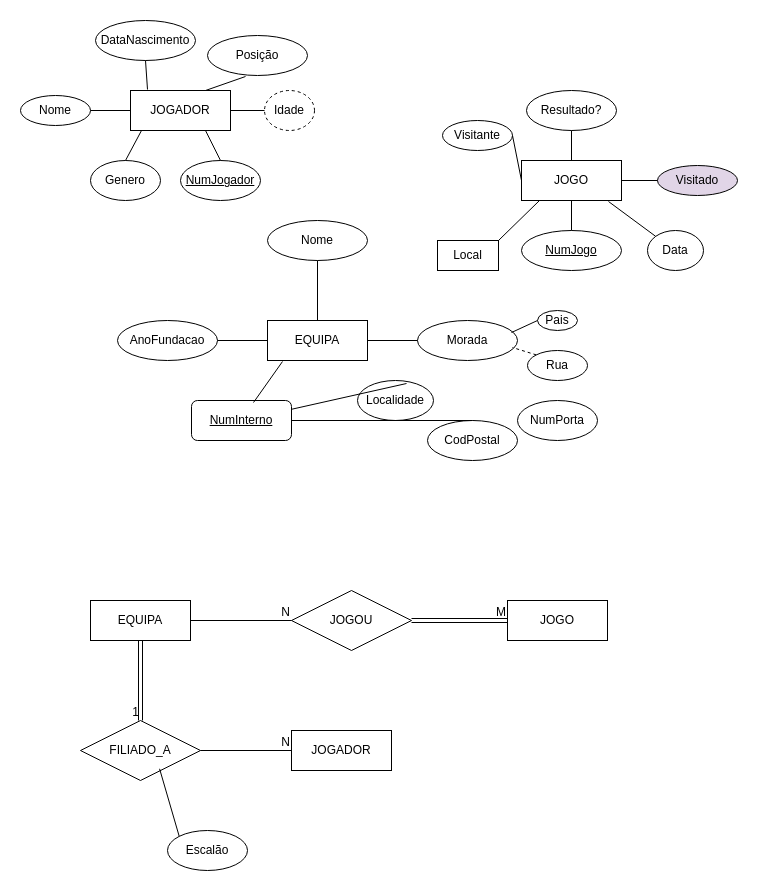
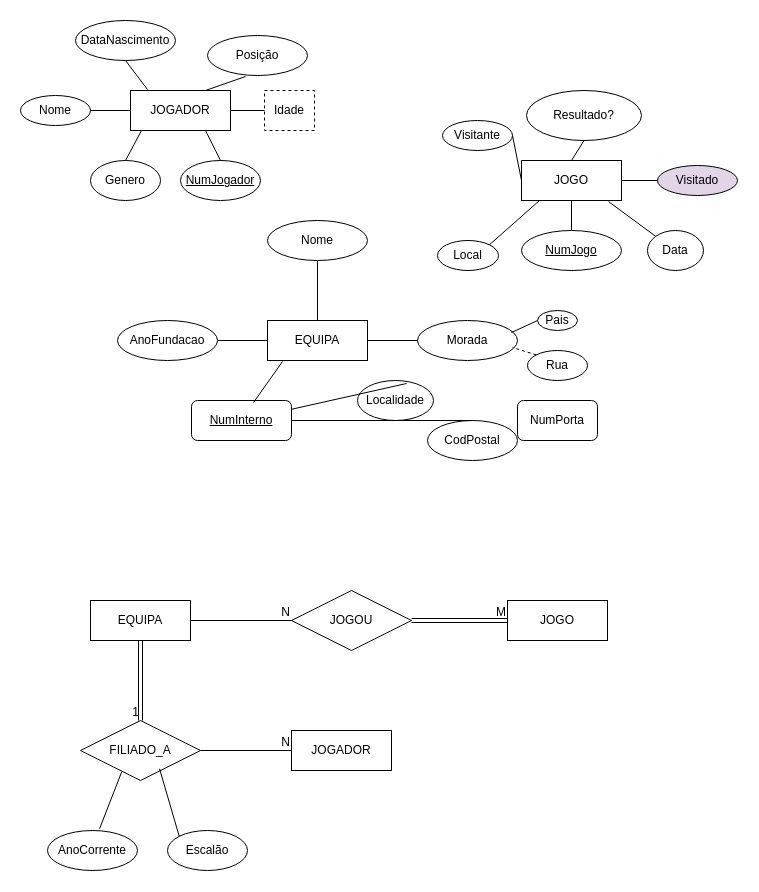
  <mxCell id="0" />
  <mxCell id="1" parent="0" />
  <mxCell id="2" value="JOGADOR" style="whiteSpace=wrap;html=1;align=center;" parent="1" vertex="1"><mxGeometry x="130" y="90" width="100" height="40" as="geometry" /></mxCell>
  <mxCell id="3" value="JOGO" style="whiteSpace=wrap;html=1;align=center;" parent="1" vertex="1"><mxGeometry x="521" y="160" width="100" height="40" as="geometry" /></mxCell>
  <mxCell id="4" value="EQUIPA" style="whiteSpace=wrap;html=1;align=center;" parent="1" vertex="1"><mxGeometry x="267" y="320" width="100" height="40" as="geometry" /></mxCell>
  <mxCell id="5" value="NumInterno" style="whiteSpace=wrap;html=1;align=center;fontStyle=4;rounded=1;" parent="1" vertex="1"><mxGeometry x="191" y="400" width="100" height="40" as="geometry" /></mxCell>
  <mxCell id="6" value="NumJogador" style="ellipse;whiteSpace=wrap;html=1;align=center;fontStyle=4;" parent="1" vertex="1"><mxGeometry x="180" y="160" width="80" height="40" as="geometry" /></mxCell>
  <mxCell id="7" value="Nome" style="ellipse;whiteSpace=wrap;html=1;align=center;" parent="1" vertex="1"><mxGeometry x="267" y="220" width="100" height="40" as="geometry" /></mxCell>
  <mxCell id="8" value="Morada" style="ellipse;whiteSpace=wrap;html=1;align=center;" parent="1" vertex="1"><mxGeometry x="417" y="320" width="100" height="40" as="geometry" /></mxCell>
  <mxCell id="9" value="AnoFundacao" style="ellipse;whiteSpace=wrap;html=1;align=center;" parent="1" vertex="1"><mxGeometry x="117" y="320" width="100" height="40" as="geometry" /></mxCell>
  <mxCell id="10" value="" style="endArrow=none;html=1;rounded=0;entryX=0.15;entryY=1.025;entryDx=0;entryDy=0;entryPerimeter=0;exitX=0.62;exitY=0.05;exitDx=0;exitDy=0;exitPerimeter=0;" parent="1" source="5" target="4" edge="1"><mxGeometry width="50" height="50" relative="1" as="geometry"><mxPoint x="117" y="470" as="sourcePoint" /><mxPoint x="167" y="420" as="targetPoint" /></mxGeometry></mxCell>
  <mxCell id="11" value="" style="endArrow=none;html=1;rounded=0;entryX=0;entryY=0.5;entryDx=0;entryDy=0;exitX=1;exitY=0.5;exitDx=0;exitDy=0;" parent="1" source="9" target="4" edge="1"><mxGeometry width="50" height="50" relative="1" as="geometry"><mxPoint x="117" y="470" as="sourcePoint" /><mxPoint x="167" y="420" as="targetPoint" /></mxGeometry></mxCell>
  <mxCell id="12" value="" style="endArrow=none;html=1;rounded=0;entryX=1;entryY=0.5;entryDx=0;entryDy=0;exitX=0;exitY=0.5;exitDx=0;exitDy=0;" parent="1" source="8" target="4" edge="1"><mxGeometry width="50" height="50" relative="1" as="geometry"><mxPoint x="207" y="390" as="sourcePoint" /><mxPoint x="432" y="280" as="targetPoint" /></mxGeometry></mxCell>
  <mxCell id="13" value="Pais" style="ellipse;whiteSpace=wrap;html=1;align=center;" parent="1" vertex="1"><mxGeometry x="537" y="310" width="40" height="20" as="geometry" /></mxCell>
  <mxCell id="14" value="Rua" style="ellipse;whiteSpace=wrap;html=1;align=center;" parent="1" vertex="1"><mxGeometry x="527" y="350" width="60" height="30" as="geometry" /></mxCell>
  <mxCell id="15" value="CodPostal" style="ellipse;whiteSpace=wrap;html=1;align=center;" parent="1" vertex="1"><mxGeometry x="427" y="420" width="90" height="40" as="geometry" /></mxCell>
  <mxCell id="16" value="Localidade" style="ellipse;whiteSpace=wrap;html=1;align=center;" parent="1" vertex="1"><mxGeometry x="357" y="380" width="76" height="40" as="geometry" /></mxCell>
- <mxCell id="17" value="NumPorta" style="ellipse;whiteSpace=wrap;html=1;align=center;" parent="1" vertex="1"><mxGeometry x="517" y="400" width="80" height="40" as="geometry" /></mxCell>
+ <mxCell id="17" value="NumPorta" style="whiteSpace=wrap;html=1;align=center;rounded=1;" parent="1" vertex="1"><mxGeometry x="517" y="400" width="80" height="40" as="geometry" /></mxCell>
  <mxCell id="18" value="Nome" style="ellipse;whiteSpace=wrap;html=1;align=center;" parent="1" vertex="1"><mxGeometry x="20" y="95" width="70" height="30" as="geometry" /></mxCell>
  <mxCell id="19" value="Genero" style="ellipse;whiteSpace=wrap;html=1;align=center;" parent="1" vertex="1"><mxGeometry x="90" y="160" width="70" height="40" as="geometry" /></mxCell>
- <mxCell id="20" value="DataNascimento" style="ellipse;whiteSpace=wrap;html=1;align=center;" parent="1" vertex="1"><mxGeometry x="95" y="20" width="100" height="40" as="geometry" /></mxCell>
- <mxCell id="21" value="Idade" style="ellipse;whiteSpace=wrap;html=1;align=center;dashed=1;" parent="1" vertex="1"><mxGeometry x="264" y="90" width="50" height="40" as="geometry" /></mxCell>
+ <mxCell id="20" value="DataNascimento" style="ellipse;whiteSpace=wrap;html=1;align=center;" parent="1" vertex="1"><mxGeometry x="75" y="20" width="100" height="40" as="geometry" /></mxCell>
+ <mxCell id="21" value="Idade" style="whiteSpace=wrap;html=1;align=center;dashed=1;rounded=0;" parent="1" vertex="1"><mxGeometry x="264" y="90" width="50" height="40" as="geometry" /></mxCell>
  <mxCell id="22" value="NumJogo" style="ellipse;whiteSpace=wrap;html=1;align=center;fontStyle=4;" parent="1" vertex="1"><mxGeometry x="521" y="230" width="100" height="40" as="geometry" /></mxCell>
  <mxCell id="23" value="Data" style="ellipse;whiteSpace=wrap;html=1;align=center;" parent="1" vertex="1"><mxGeometry x="647" y="230" width="56" height="40" as="geometry" /></mxCell>
- <mxCell id="24" value="Local" style="whiteSpace=wrap;html=1;align=center;rounded=0;" parent="1" vertex="1"><mxGeometry x="437" y="240" width="61" height="30" as="geometry" /></mxCell>
+ <mxCell id="24" value="Local" style="ellipse;whiteSpace=wrap;html=1;align=center;" parent="1" vertex="1"><mxGeometry x="437" y="240" width="61" height="30" as="geometry" /></mxCell>
  <mxCell id="25" value="Visitado" style="ellipse;whiteSpace=wrap;html=1;align=center;fillColor=#e1d5e7;" parent="1" vertex="1"><mxGeometry x="657" y="165" width="80" height="30" as="geometry" /></mxCell>
- <mxCell id="26" value="Resultado?" style="ellipse;whiteSpace=wrap;html=1;align=center;" parent="1" vertex="1"><mxGeometry x="526" y="90" width="90" height="40" as="geometry" /></mxCell>
+ <mxCell id="26" value="Resultado?" style="ellipse;whiteSpace=wrap;html=1;align=center;" parent="1" vertex="1"><mxGeometry x="526" y="90" width="115" height="50" as="geometry" /></mxCell>
  <mxCell id="27" value="Visitante" style="ellipse;whiteSpace=wrap;html=1;align=center;" parent="1" vertex="1"><mxGeometry x="442" y="120" width="70" height="30" as="geometry" /></mxCell>
  <mxCell id="28" value="" style="endArrow=none;html=1;rounded=0;entryX=0.5;entryY=1;entryDx=0;entryDy=0;exitX=0.5;exitY=0;exitDx=0;exitDy=0;" parent="1" source="22" target="3" edge="1"><mxGeometry width="50" height="50" relative="1" as="geometry"><mxPoint x="507" y="310" as="sourcePoint" /><mxPoint x="557" y="260" as="targetPoint" /></mxGeometry></mxCell>
  <mxCell id="29" value="" style="endArrow=none;html=1;rounded=0;entryX=0.18;entryY=1;entryDx=0;entryDy=0;entryPerimeter=0;exitX=1;exitY=0;exitDx=0;exitDy=0;" parent="1" source="24" target="3" edge="1"><mxGeometry width="50" height="50" relative="1" as="geometry"><mxPoint x="507" y="310" as="sourcePoint" /><mxPoint x="557" y="260" as="targetPoint" /></mxGeometry></mxCell>
  <mxCell id="30" value="" style="endArrow=none;html=1;rounded=0;entryX=0;entryY=0.5;entryDx=0;entryDy=0;exitX=1;exitY=0.5;exitDx=0;exitDy=0;" parent="1" source="27" target="3" edge="1"><mxGeometry width="50" height="50" relative="1" as="geometry"><mxPoint x="507" y="310" as="sourcePoint" /><mxPoint x="557" y="260" as="targetPoint" /></mxGeometry></mxCell>
  <mxCell id="31" value="" style="endArrow=none;html=1;rounded=0;entryX=0.87;entryY=1.025;entryDx=0;entryDy=0;entryPerimeter=0;exitX=0;exitY=0;exitDx=0;exitDy=0;" parent="1" source="23" target="3" edge="1"><mxGeometry width="50" height="50" relative="1" as="geometry"><mxPoint x="507" y="310" as="sourcePoint" /><mxPoint x="557" y="260" as="targetPoint" /></mxGeometry></mxCell>
  <mxCell id="32" value="" style="endArrow=none;html=1;rounded=0;entryX=0;entryY=0.5;entryDx=0;entryDy=0;exitX=1;exitY=0.5;exitDx=0;exitDy=0;" parent="1" source="3" target="25" edge="1"><mxGeometry width="50" height="50" relative="1" as="geometry"><mxPoint x="507" y="310" as="sourcePoint" /><mxPoint x="557" y="260" as="targetPoint" /></mxGeometry></mxCell>
  <mxCell id="33" value="" style="endArrow=none;html=1;rounded=0;entryX=0.5;entryY=1;entryDx=0;entryDy=0;exitX=0.5;exitY=0;exitDx=0;exitDy=0;" parent="1" source="3" target="26" edge="1"><mxGeometry width="50" height="50" relative="1" as="geometry"><mxPoint x="507" y="310" as="sourcePoint" /><mxPoint x="557" y="260" as="targetPoint" /></mxGeometry></mxCell>
  <mxCell id="34" value="" style="endArrow=none;html=1;rounded=0;exitX=0.645;exitY=0.075;exitDx=0;exitDy=0;exitPerimeter=0;" parent="1" source="16" target="5" edge="1"><mxGeometry width="50" height="50" relative="1" as="geometry"><mxPoint x="167" y="420" as="sourcePoint" /><mxPoint x="217" y="370" as="targetPoint" /></mxGeometry></mxCell>
  <mxCell id="35" value="" style="endArrow=none;html=1;rounded=0;exitX=0.5;exitY=0;exitDx=0;exitDy=0;" parent="1" source="15" target="5" edge="1"><mxGeometry width="50" height="50" relative="1" as="geometry"><mxPoint x="167" y="420" as="sourcePoint" /><mxPoint x="217" y="370" as="targetPoint" /></mxGeometry></mxCell>
  <mxCell id="36" value="" style="endArrow=none;html=1;rounded=0;entryX=0.95;entryY=0.675;entryDx=0;entryDy=0;exitX=0;exitY=0;exitDx=0;exitDy=0;entryPerimeter=0;dashed=1;" parent="1" source="14" target="8" edge="1"><mxGeometry width="50" height="50" relative="1" as="geometry"><mxPoint x="167" y="420" as="sourcePoint" /><mxPoint x="217" y="370" as="targetPoint" /></mxGeometry></mxCell>
  <mxCell id="37" value="" style="endArrow=none;html=1;rounded=0;entryX=0.94;entryY=0.3;entryDx=0;entryDy=0;entryPerimeter=0;exitX=0;exitY=0.5;exitDx=0;exitDy=0;" parent="1" source="13" target="8" edge="1"><mxGeometry width="50" height="50" relative="1" as="geometry"><mxPoint x="167" y="420" as="sourcePoint" /><mxPoint x="217" y="370" as="targetPoint" /></mxGeometry></mxCell>
  <mxCell id="38" value="" style="endArrow=none;html=1;rounded=0;entryX=0.5;entryY=0;entryDx=0;entryDy=0;exitX=0.5;exitY=1;exitDx=0;exitDy=0;" parent="1" source="7" target="4" edge="1"><mxGeometry width="50" height="50" relative="1" as="geometry"><mxPoint x="77" y="500" as="sourcePoint" /><mxPoint x="127" y="450" as="targetPoint" /></mxGeometry></mxCell>
  <mxCell id="39" value="" style="endArrow=none;html=1;rounded=0;entryX=1;entryY=0.5;entryDx=0;entryDy=0;exitX=0;exitY=0.5;exitDx=0;exitDy=0;" parent="1" source="21" target="2" edge="1"><mxGeometry width="50" height="50" relative="1" as="geometry"><mxPoint x="350" y="270" as="sourcePoint" /><mxPoint x="400" y="220" as="targetPoint" /></mxGeometry></mxCell>
  <mxCell id="40" value="" style="endArrow=none;html=1;rounded=0;entryX=0.5;entryY=1;entryDx=0;entryDy=0;exitX=0.17;exitY=-0.025;exitDx=0;exitDy=0;exitPerimeter=0;" parent="1" source="2" target="20" edge="1"><mxGeometry width="50" height="50" relative="1" as="geometry"><mxPoint x="350" y="270" as="sourcePoint" /><mxPoint x="400" y="220" as="targetPoint" /></mxGeometry></mxCell>
  <mxCell id="41" value="" style="endArrow=none;html=1;rounded=0;entryX=1;entryY=0.5;entryDx=0;entryDy=0;exitX=0;exitY=0.5;exitDx=0;exitDy=0;" parent="1" source="2" target="18" edge="1"><mxGeometry width="50" height="50" relative="1" as="geometry"><mxPoint x="350" y="270" as="sourcePoint" /><mxPoint x="400" y="220" as="targetPoint" /></mxGeometry></mxCell>
  <mxCell id="42" value="" style="endArrow=none;html=1;rounded=0;entryX=0.11;entryY=1;entryDx=0;entryDy=0;entryPerimeter=0;exitX=0.5;exitY=0;exitDx=0;exitDy=0;" parent="1" source="19" target="2" edge="1"><mxGeometry width="50" height="50" relative="1" as="geometry"><mxPoint x="350" y="270" as="sourcePoint" /><mxPoint x="400" y="220" as="targetPoint" /></mxGeometry></mxCell>
  <mxCell id="43" value="" style="endArrow=none;html=1;rounded=0;entryX=0.75;entryY=1;entryDx=0;entryDy=0;exitX=0.5;exitY=0;exitDx=0;exitDy=0;" parent="1" source="6" target="2" edge="1"><mxGeometry width="50" height="50" relative="1" as="geometry"><mxPoint x="350" y="270" as="sourcePoint" /><mxPoint x="400" y="220" as="targetPoint" /></mxGeometry></mxCell>
  <mxCell id="44" value="Posição" style="ellipse;whiteSpace=wrap;html=1;align=center;" vertex="1" parent="1"><mxGeometry x="207" y="35" width="100" height="40" as="geometry" /></mxCell>
  <mxCell id="45" value="" style="endArrow=none;html=1;rounded=0;entryX=0.38;entryY=1.025;entryDx=0;entryDy=0;entryPerimeter=0;exitX=0.75;exitY=0;exitDx=0;exitDy=0;" edge="1" parent="1" source="2" target="44"><mxGeometry width="50" height="50" relative="1" as="geometry"><mxPoint x="427" y="290" as="sourcePoint" /><mxPoint x="477" y="240" as="targetPoint" /></mxGeometry></mxCell>
  <mxCell id="46" value="EQUIPA" style="whiteSpace=wrap;html=1;align=center;" vertex="1" parent="1"><mxGeometry x="90" y="600" width="100" height="40" as="geometry" /></mxCell>
  <mxCell id="47" value="JOGO" style="whiteSpace=wrap;html=1;align=center;" vertex="1" parent="1"><mxGeometry x="507" y="600" width="100" height="40" as="geometry" /></mxCell>
  <mxCell id="48" value="JOGOU" style="shape=rhombus;perimeter=rhombusPerimeter;whiteSpace=wrap;html=1;align=center;" vertex="1" parent="1"><mxGeometry x="291" y="590" width="120" height="60" as="geometry" /></mxCell>
  <mxCell id="49" value="FILIADO_A" style="shape=rhombus;perimeter=rhombusPerimeter;whiteSpace=wrap;html=1;align=center;" vertex="1" parent="1"><mxGeometry x="80" y="720" width="120" height="60" as="geometry" /></mxCell>
  <mxCell id="50" value="JOGADOR" style="whiteSpace=wrap;html=1;align=center;" vertex="1" parent="1"><mxGeometry x="291" y="730" width="100" height="40" as="geometry" /></mxCell>
  <mxCell id="51" value="Escalão" style="ellipse;whiteSpace=wrap;html=1;align=center;" vertex="1" parent="1"><mxGeometry x="167" y="830" width="80" height="40" as="geometry" /></mxCell>
+ <mxCell id="52" value="AnoCorrente" style="ellipse;whiteSpace=wrap;html=1;align=center;" vertex="1" parent="1"><mxGeometry x="47" y="830" width="90" height="40" as="geometry" /></mxCell>
+ <mxCell id="53" value="" style="endArrow=none;html=1;rounded=0;exitX=0.578;exitY=-0.042;exitDx=0;exitDy=0;exitPerimeter=0;entryX=0.343;entryY=0.858;entryDx=0;entryDy=0;entryPerimeter=0;" edge="1" parent="1" source="52" target="49"><mxGeometry relative="1" as="geometry"><mxPoint x="377" y="790" as="sourcePoint" /><mxPoint x="537" y="790" as="targetPoint" /></mxGeometry></mxCell>
  <mxCell id="54" value="" style="endArrow=none;html=1;rounded=0;exitX=0;exitY=0;exitDx=0;exitDy=0;entryX=0.659;entryY=0.805;entryDx=0;entryDy=0;entryPerimeter=0;" edge="1" parent="1" source="51" target="49"><mxGeometry relative="1" as="geometry"><mxPoint x="377" y="790" as="sourcePoint" /><mxPoint x="537" y="790" as="targetPoint" /></mxGeometry></mxCell>
  <mxCell id="55" value="" style="shape=link;html=1;rounded=0;exitX=0.5;exitY=1;exitDx=0;exitDy=0;entryX=0.5;entryY=0;entryDx=0;entryDy=0;" edge="1" parent="1" source="46" target="49"><mxGeometry relative="1" as="geometry"><mxPoint x="377" y="790" as="sourcePoint" /><mxPoint x="297" y="860" as="targetPoint" /></mxGeometry></mxCell>
  <mxCell id="56" value="1" style="resizable=0;html=1;whiteSpace=wrap;align=right;verticalAlign=bottom;" connectable="0" vertex="1" parent="55"><mxGeometry x="1" relative="1" as="geometry" /></mxCell>
  <mxCell id="57" value="" style="endArrow=none;html=1;rounded=0;exitX=1;exitY=0.5;exitDx=0;exitDy=0;entryX=0;entryY=0.5;entryDx=0;entryDy=0;" edge="1" parent="1" source="46" target="48"><mxGeometry relative="1" as="geometry"><mxPoint x="377" y="790" as="sourcePoint" /><mxPoint x="537" y="790" as="targetPoint" /></mxGeometry></mxCell>
  <mxCell id="58" value="N" style="resizable=0;html=1;whiteSpace=wrap;align=right;verticalAlign=bottom;" connectable="0" vertex="1" parent="57"><mxGeometry x="1" relative="1" as="geometry" /></mxCell>
  <mxCell id="59" value="" style="shape=link;html=1;rounded=0;exitX=1;exitY=0.5;exitDx=0;exitDy=0;entryX=0;entryY=0.5;entryDx=0;entryDy=0;" edge="1" parent="1" source="48" target="47"><mxGeometry relative="1" as="geometry"><mxPoint x="377" y="790" as="sourcePoint" /><mxPoint x="537" y="790" as="targetPoint" /></mxGeometry></mxCell>
  <mxCell id="60" value="M" style="resizable=0;html=1;whiteSpace=wrap;align=right;verticalAlign=bottom;" connectable="0" vertex="1" parent="59"><mxGeometry x="1" relative="1" as="geometry" /></mxCell>
  <mxCell id="61" value="" style="endArrow=none;html=1;rounded=0;exitX=1;exitY=0.5;exitDx=0;exitDy=0;entryX=0;entryY=0.5;entryDx=0;entryDy=0;" edge="1" parent="1" source="49" target="50"><mxGeometry relative="1" as="geometry"><mxPoint x="137" y="880" as="sourcePoint" /><mxPoint x="297" y="880" as="targetPoint" /></mxGeometry></mxCell>
  <mxCell id="62" value="N" style="resizable=0;html=1;whiteSpace=wrap;align=right;verticalAlign=bottom;" connectable="0" vertex="1" parent="61"><mxGeometry x="1" relative="1" as="geometry" /></mxCell>
